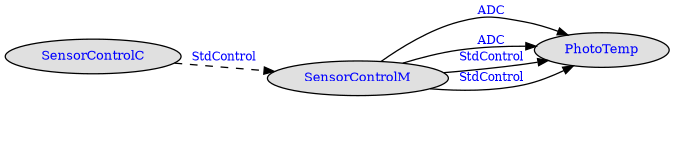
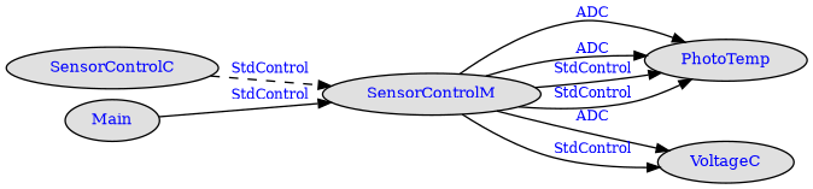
  digraph {
    nodesep=0.1
    rankdir=LR
    ranksep=0.0005
    node [fillcolor="#e0e0e0" fontcolor=blue fontsize=10 shape=ellipse style=filled]
    edge [arrowsize=.8 fontcolor=blue fontsize=9]
    SensorControlC [height=.1 width=.1]
    SensorControlM [height=.1 width=.1]
    PhotoTemp [height=.1 width=.1]
+   VoltageC [height=.1 width=.1]
+   Main [height=.1 width=.1]
    SensorControlC -> SensorControlM [label=StdControl style=dashed]
    SensorControlM -> PhotoTemp [label=ADC]
    SensorControlM -> PhotoTemp [label=ADC]
    SensorControlM -> PhotoTemp [label=StdControl]
    SensorControlM -> PhotoTemp [label=StdControl]
+   SensorControlM -> VoltageC [label=ADC]
+   SensorControlM -> VoltageC [label=StdControl]
+   Main -> SensorControlM [label=StdControl]
  }
